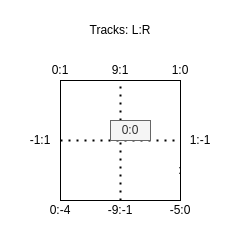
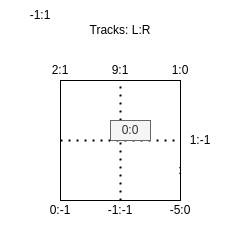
  <mxCell id="0" />
  <mxCell id="1" parent="0" />
  <mxCell id="2" value="" style="whiteSpace=wrap;html=1;aspect=fixed;" vertex="1" parent="1"><mxGeometry x="60" y="80" width="120" height="120" as="geometry" /></mxCell>
  <mxCell id="3" value="" style="endArrow=none;dashed=1;html=1;dashPattern=1 3;strokeWidth=2;entryX=0.5;entryY=0;entryDx=0;entryDy=0;exitX=0.5;exitY=1;exitDx=0;exitDy=0;" edge="1" parent="1" source="2" target="2"><mxGeometry width="50" height="50" relative="1" as="geometry"><mxPoint x="-80" y="300" as="sourcePoint" /><mxPoint x="-30" y="250" as="targetPoint" /></mxGeometry></mxCell>
  <mxCell id="4" value="9:1" style="text;html=1;strokeColor=none;fillColor=none;align=center;verticalAlign=middle;whiteSpace=wrap;rounded=0;" vertex="1" parent="1"><mxGeometry x="100" y="60" width="40" height="20" as="geometry" /></mxCell>
- <mxCell id="5" value="-9:-1" style="text;html=1;strokeColor=none;fillColor=none;align=center;verticalAlign=middle;whiteSpace=wrap;rounded=0;" vertex="1" parent="1"><mxGeometry x="100" y="200" width="40" height="20" as="geometry" /></mxCell>
+ <mxCell id="5" value="-1:-1" style="text;html=1;strokeColor=none;fillColor=none;align=center;verticalAlign=middle;whiteSpace=wrap;rounded=0;" vertex="1" parent="1"><mxGeometry x="100" y="200" width="40" height="20" as="geometry" /></mxCell>
  <mxCell id="6" value="" style="endArrow=none;dashed=1;html=1;dashPattern=1 3;strokeWidth=2;exitX=0;exitY=0.5;exitDx=0;exitDy=0;entryX=0;entryY=0.5;entryDx=0;entryDy=0;" edge="1" parent="1" source="2" target="9"><mxGeometry width="50" height="50" relative="1" as="geometry"><mxPoint x="100" y="120" as="sourcePoint" /><mxPoint x="180" y="120" as="targetPoint" /></mxGeometry></mxCell>
  <mxCell id="7" value="Tracks: L:R" style="text;html=1;strokeColor=none;fillColor=none;align=center;verticalAlign=middle;whiteSpace=wrap;rounded=0;" vertex="1" parent="1"><mxGeometry x="80" y="20" width="80" height="20" as="geometry" /></mxCell>
  <mxCell id="8" value="1:0" style="text;html=1;strokeColor=none;fillColor=none;align=center;verticalAlign=middle;whiteSpace=wrap;rounded=0;" vertex="1" parent="1"><mxGeometry x="160" y="60" width="40" height="20" as="geometry" /></mxCell>
  <mxCell id="9" value="1:-1" style="text;html=1;strokeColor=none;fillColor=none;align=center;verticalAlign=middle;whiteSpace=wrap;rounded=0;" vertex="1" parent="1"><mxGeometry x="180" y="130" width="40" height="20" as="geometry" /></mxCell>
  <mxCell id="10" value=":" style="text;html=1;strokeColor=none;fillColor=none;align=center;verticalAlign=middle;whiteSpace=wrap;rounded=0;" vertex="1" parent="1"><mxGeometry x="160" y="160" width="40" height="20" as="geometry" /></mxCell>
- <mxCell id="11" value="0:1" style="text;html=1;strokeColor=none;fillColor=none;align=center;verticalAlign=middle;whiteSpace=wrap;rounded=0;" vertex="1" parent="1"><mxGeometry x="40" y="60" width="40" height="20" as="geometry" /></mxCell>
- <mxCell id="12" value="-1:1" style="text;html=1;strokeColor=none;fillColor=none;align=center;verticalAlign=middle;whiteSpace=wrap;rounded=0;" vertex="1" parent="1"><mxGeometry x="20" y="130" width="40" height="20" as="geometry" /></mxCell>
- <mxCell id="13" value="0:-4" style="text;html=1;strokeColor=none;fillColor=none;align=center;verticalAlign=middle;whiteSpace=wrap;rounded=0;" vertex="1" parent="1"><mxGeometry x="40" y="200" width="40" height="20" as="geometry" /></mxCell>
+ <mxCell id="11" value="2:1" style="text;html=1;strokeColor=none;fillColor=none;align=center;verticalAlign=middle;whiteSpace=wrap;rounded=0;" vertex="1" parent="1"><mxGeometry x="40" y="60" width="40" height="20" as="geometry" /></mxCell>
+ <mxCell id="12" value="-1:1" style="text;html=1;strokeColor=none;fillColor=none;align=center;verticalAlign=middle;whiteSpace=wrap;rounded=0;" vertex="1" parent="1"><mxGeometry x="20" y="5" width="40" height="20" as="geometry" /></mxCell>
+ <mxCell id="13" value="0:-1" style="text;html=1;strokeColor=none;fillColor=none;align=center;verticalAlign=middle;whiteSpace=wrap;rounded=0;" vertex="1" parent="1"><mxGeometry x="40" y="200" width="40" height="20" as="geometry" /></mxCell>
  <mxCell id="14" value="-5:0" style="text;html=1;strokeColor=none;fillColor=none;align=center;verticalAlign=middle;whiteSpace=wrap;rounded=0;" vertex="1" parent="1"><mxGeometry x="160" y="200" width="40" height="20" as="geometry" /></mxCell>
  <mxCell id="15" value="0:0" style="text;html=1;align=center;verticalAlign=middle;whiteSpace=wrap;rounded=0;fillColor=#f5f5f5;strokeColor=#666666;fontColor=#333333;" vertex="1" parent="1"><mxGeometry x="110" y="120" width="40" height="20" as="geometry" /></mxCell>
